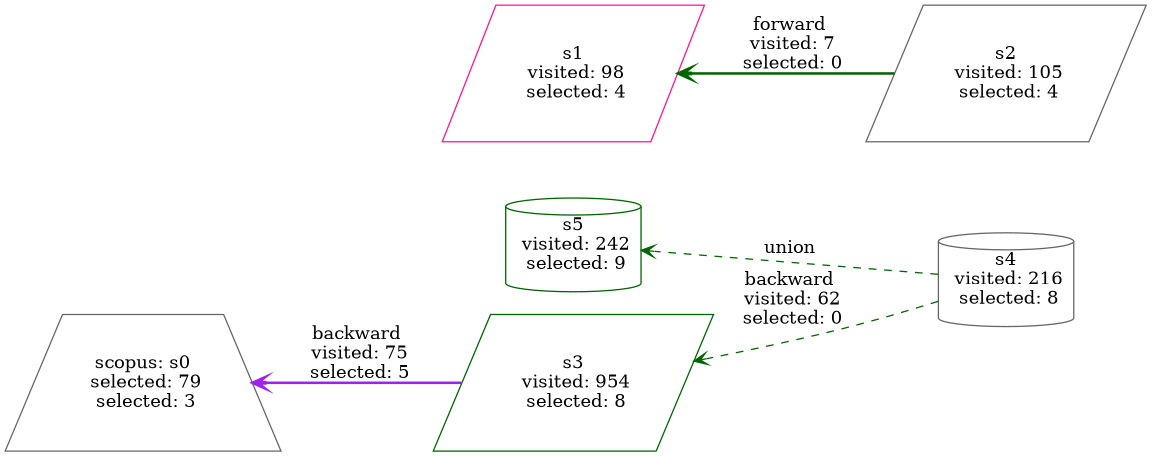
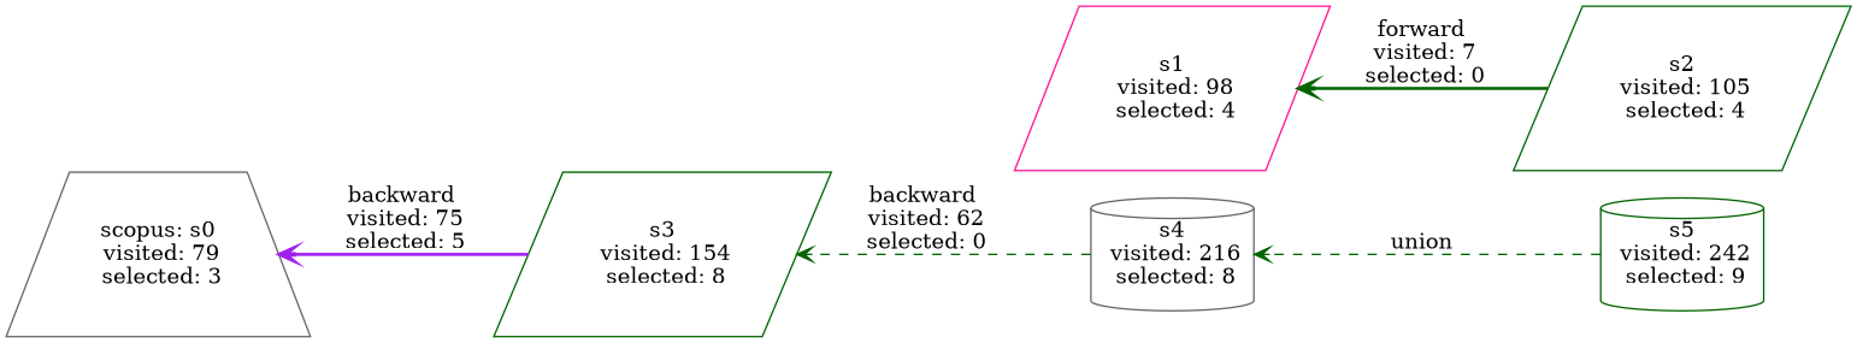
  digraph {
    rankdir=RL
    node [color=darkgreen shape=parallelogram]
    edge [arrowhead=vee color=darkgreen style=dashed]
    n1 [label="s5\n visited: 242\n selected: 9" shape=cylinder]
    n2 [color=gray40 label="s4\n visited: 216\n selected: 8" shape=cylinder]
-   n3 [color=gray40 label="s2\n visited: 105\n selected: 4"]
+   n3 [label="s2\n visited: 105\n selected: 4"]
    n4 [color=deeppink label="s1\n visited: 98\n selected: 4"]
-   n5 [label="s3\n visited: 954\n selected: 8"]
-   n6 [color=gray40 label="scopus: s0\n selected: 79\n selected: 3" shape=trapezium]
-   n2 -> n1 [label=union]
+   n5 [label="s3\n visited: 154\n selected: 8"]
+   n6 [color=gray40 label="scopus: s0\n visited: 79\n selected: 3" shape=trapezium]
+   n1 -> n2 [label=union]
    n2 -> n5 [label="backward\n visited: 62\n selected: 0"]
    n3 -> n4 [label="forward\n visited: 7\n selected: 0" style=bold]
    n5 -> n6 [color=purple headport=s0 label="backward\n visited: 75\n selected: 5" style=bold]
  }
